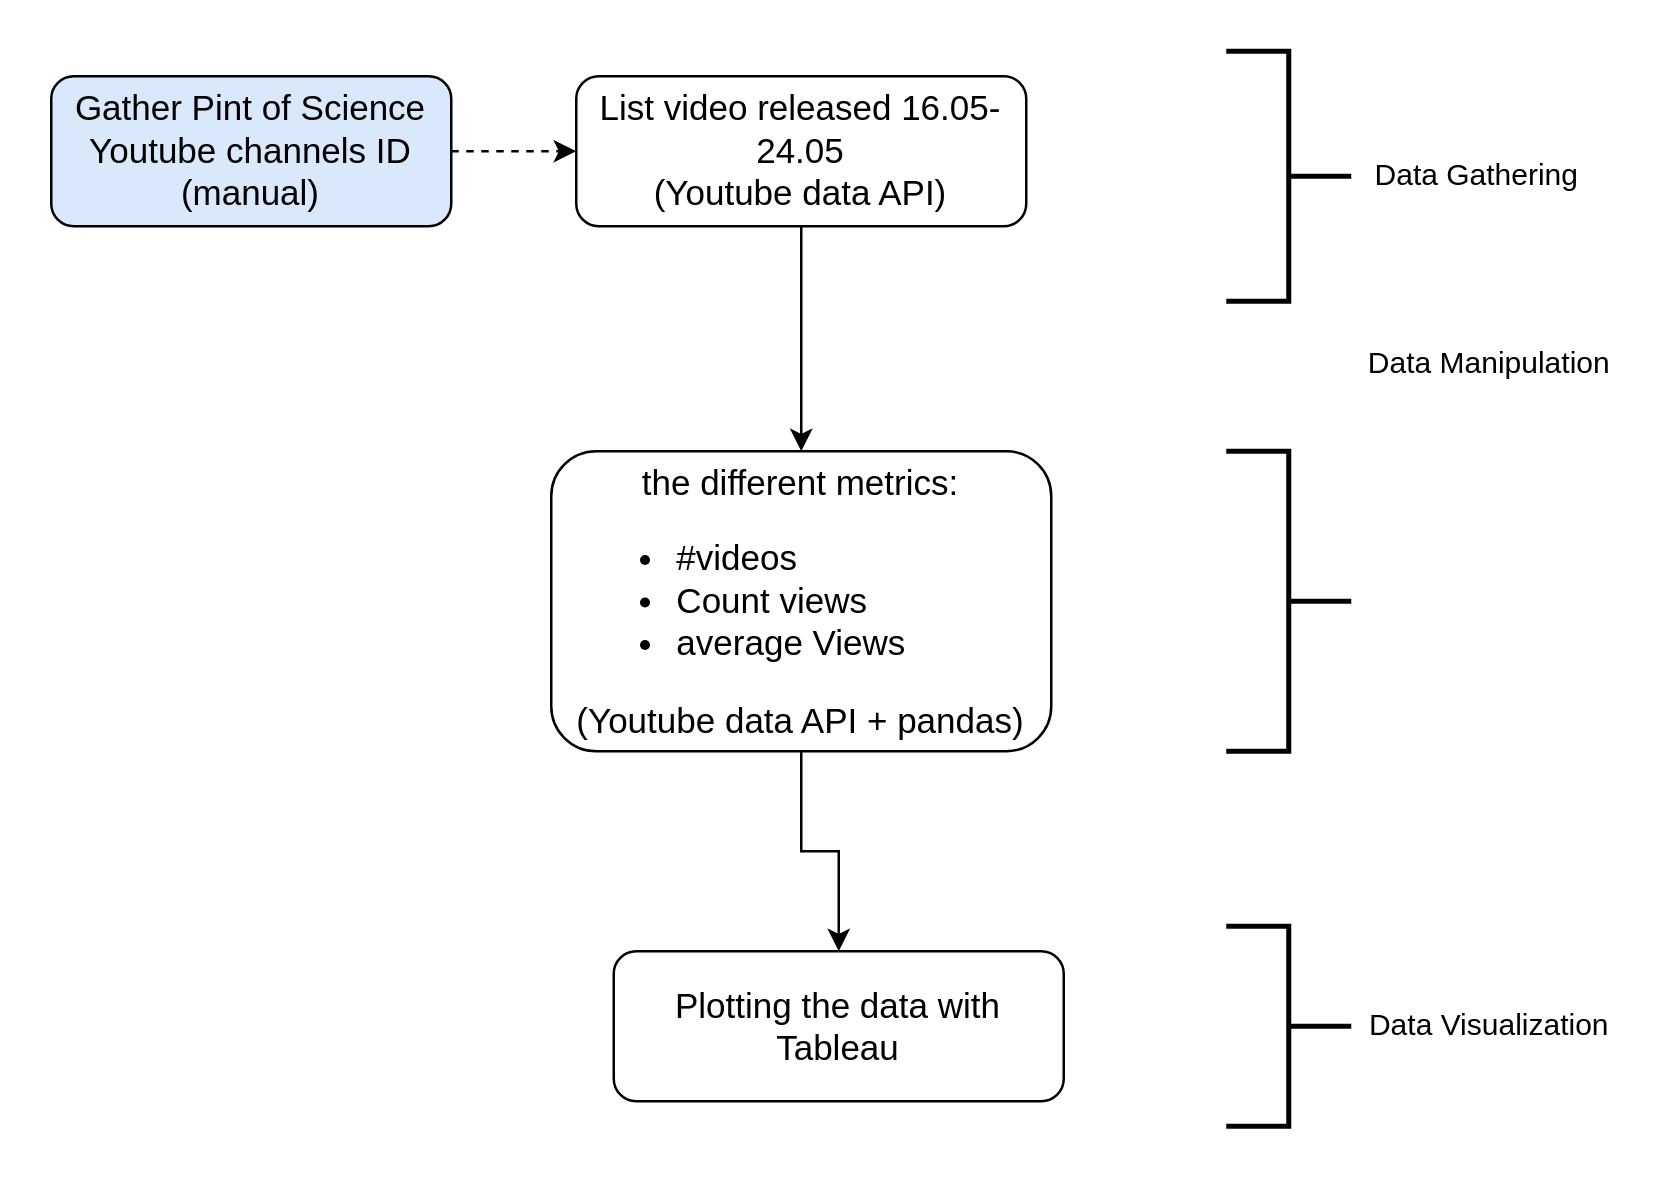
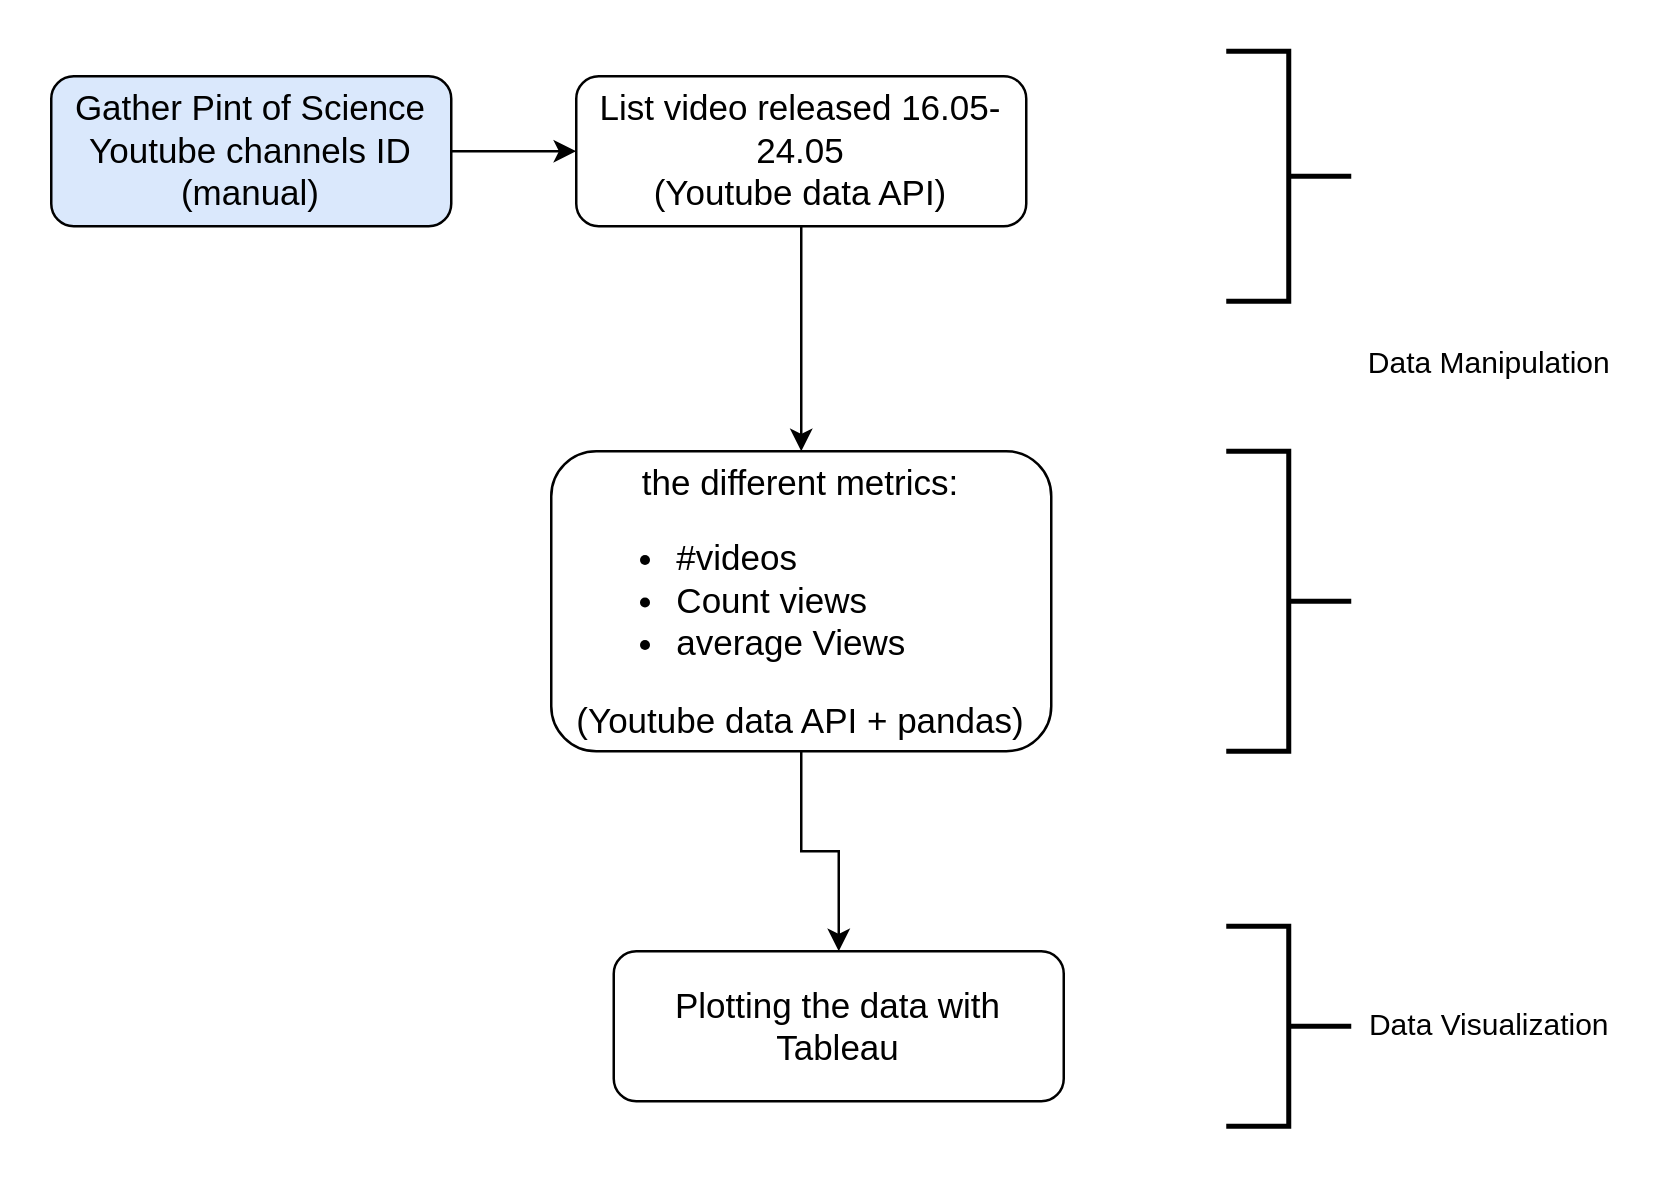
  <mxCell id="0" />
  <mxCell id="1" parent="0" />
- <mxCell id="2" value="" style="edgeStyle=orthogonalEdgeStyle;rounded=0;orthogonalLoop=1;jettySize=auto;html=1;fontSize=14;dashed=1;" edge="1" parent="1" source="3" target="5"><mxGeometry relative="1" as="geometry" /></mxCell>
+ <mxCell id="2" value="" style="edgeStyle=orthogonalEdgeStyle;rounded=0;orthogonalLoop=1;jettySize=auto;html=1;fontSize=14;" edge="1" parent="1" source="3" target="5"><mxGeometry relative="1" as="geometry" /></mxCell>
  <mxCell id="3" value="Gather Pint of Science &lt;br&gt;Youtube channels ID&lt;br style=&quot;font-size: 14px&quot;&gt;(manual)" style="rounded=1;whiteSpace=wrap;html=1;fontSize=14;align=center;fillColor=#dae8fc;" vertex="1" parent="1"><mxGeometry x="20" y="30" width="160" height="60" as="geometry" /></mxCell>
  <mxCell id="4" value="" style="edgeStyle=orthogonalEdgeStyle;rounded=0;orthogonalLoop=1;jettySize=auto;html=1;fontSize=14;" edge="1" parent="1" source="5" target="7"><mxGeometry relative="1" as="geometry" /></mxCell>
  <mxCell id="5" value="List video released 16.05-24.05&lt;br style=&quot;font-size: 14px;&quot;&gt;(Youtube data API)" style="whiteSpace=wrap;html=1;rounded=1;fontSize=14;" vertex="1" parent="1"><mxGeometry x="230" y="30" width="180" height="60" as="geometry" /></mxCell>
  <mxCell id="6" value="" style="edgeStyle=orthogonalEdgeStyle;rounded=0;orthogonalLoop=1;jettySize=auto;html=1;fontSize=14;" edge="1" parent="1" source="7" target="8"><mxGeometry relative="1" as="geometry" /></mxCell>
  <mxCell id="7" value="the different metrics:&lt;br style=&quot;font-size: 14px;&quot;&gt;&lt;ul style=&quot;font-size: 14px;&quot;&gt;&lt;li style=&quot;text-align: left; font-size: 14px;&quot;&gt;#videos&lt;/li&gt;&lt;li style=&quot;text-align: left; font-size: 14px;&quot;&gt;Count views&lt;/li&gt;&lt;li style=&quot;text-align: left; font-size: 14px;&quot;&gt;average Views&lt;/li&gt;&lt;/ul&gt;&lt;div style=&quot;text-align: left; font-size: 14px;&quot;&gt;&lt;span style=&quot;font-size: 14px;&quot;&gt;(Youtube data API + pandas)&lt;/span&gt;&lt;/div&gt;" style="whiteSpace=wrap;html=1;rounded=1;fontSize=14;" vertex="1" parent="1"><mxGeometry x="220" y="180" width="200" height="120" as="geometry" /></mxCell>
  <mxCell id="8" value="Plotting the data with Tableau" style="whiteSpace=wrap;html=1;rounded=1;fontSize=14;" vertex="1" parent="1"><mxGeometry x="245" y="380" width="180" height="60" as="geometry" /></mxCell>
  <mxCell id="9" value="" style="strokeWidth=2;html=1;shape=mxgraph.flowchart.annotation_2;align=left;labelPosition=right;pointerEvents=1;rotation=-180;" vertex="1" parent="1"><mxGeometry x="490" y="20" width="50" height="100" as="geometry" /></mxCell>
  <mxCell id="10" value="" style="strokeWidth=2;html=1;shape=mxgraph.flowchart.annotation_2;align=left;labelPosition=right;pointerEvents=1;rotation=-180;" vertex="1" parent="1"><mxGeometry x="490" y="180" width="50" height="120" as="geometry" /></mxCell>
  <mxCell id="11" value="" style="strokeWidth=2;html=1;shape=mxgraph.flowchart.annotation_2;align=left;labelPosition=right;pointerEvents=1;rotation=-180;" vertex="1" parent="1"><mxGeometry x="490" y="370" width="50" height="80" as="geometry" /></mxCell>
- <mxCell id="12" value="Data Gathering" style="text;html=1;align=center;verticalAlign=middle;resizable=0;points=[];autosize=1;strokeColor=none;" vertex="1" parent="1"><mxGeometry x="540" y="60" width="100" height="20" as="geometry" /></mxCell>
  <mxCell id="13" value="Data Manipulation" style="text;html=1;align=center;verticalAlign=middle;resizable=0;points=[];autosize=1;strokeColor=none;" vertex="1" parent="1"><mxGeometry x="540" y="135" width="110" height="20" as="geometry" /></mxCell>
  <mxCell id="14" value="Data Visualization" style="text;html=1;align=center;verticalAlign=middle;resizable=0;points=[];autosize=1;strokeColor=none;" vertex="1" parent="1"><mxGeometry x="540" y="400" width="110" height="20" as="geometry" /></mxCell>
